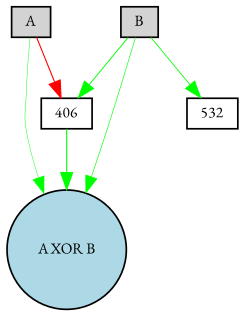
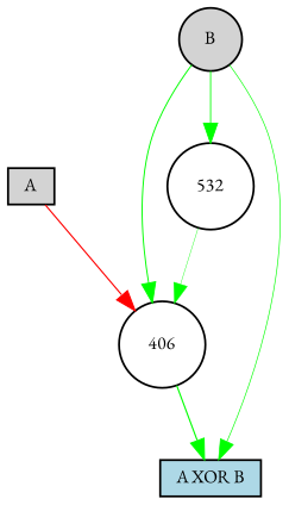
  digraph {
    fontname="EB Garamond"
    node [fillcolor=lightgray fontname="EB Garamond" fontsize=9 shape=circle style=filled]
    edge [color=green fontname="EB Garamond" style=solid]
    A [height=0.2 shape=box width=0.2]
-   "A XOR B" [fillcolor=lightblue height=0.2 width=0.2]
-   406 [fillcolor=white height=0.2 shape=box width=0.2]
-   B [height=0.2 shape=box width=0.2]
-   532 [fillcolor=white height=0.2 shape=box width=0.2]
-   A -> "A XOR B" [penwidth=0.25336250220097434]
+   "A XOR B" [fillcolor=lightblue height=0.2 shape=box width=0.2]
+   406 [fillcolor=white height=0.2 width=0.2]
+   B [height=0.2 width=0.2]
+   532 [fillcolor=white height=0.2 width=0.2]
    A -> 406 [color=red penwidth=0.6444559578780695]
    406 -> "A XOR B" [penwidth=0.6464839727141686]
    B -> "A XOR B" [penwidth=0.36573684599066025]
    B -> 406 [penwidth=0.5473916893135212]
    B -> 532 [penwidth=0.4912717169027089]
+   532 -> 406 [penwidth=0.21738595276504508]
  }
